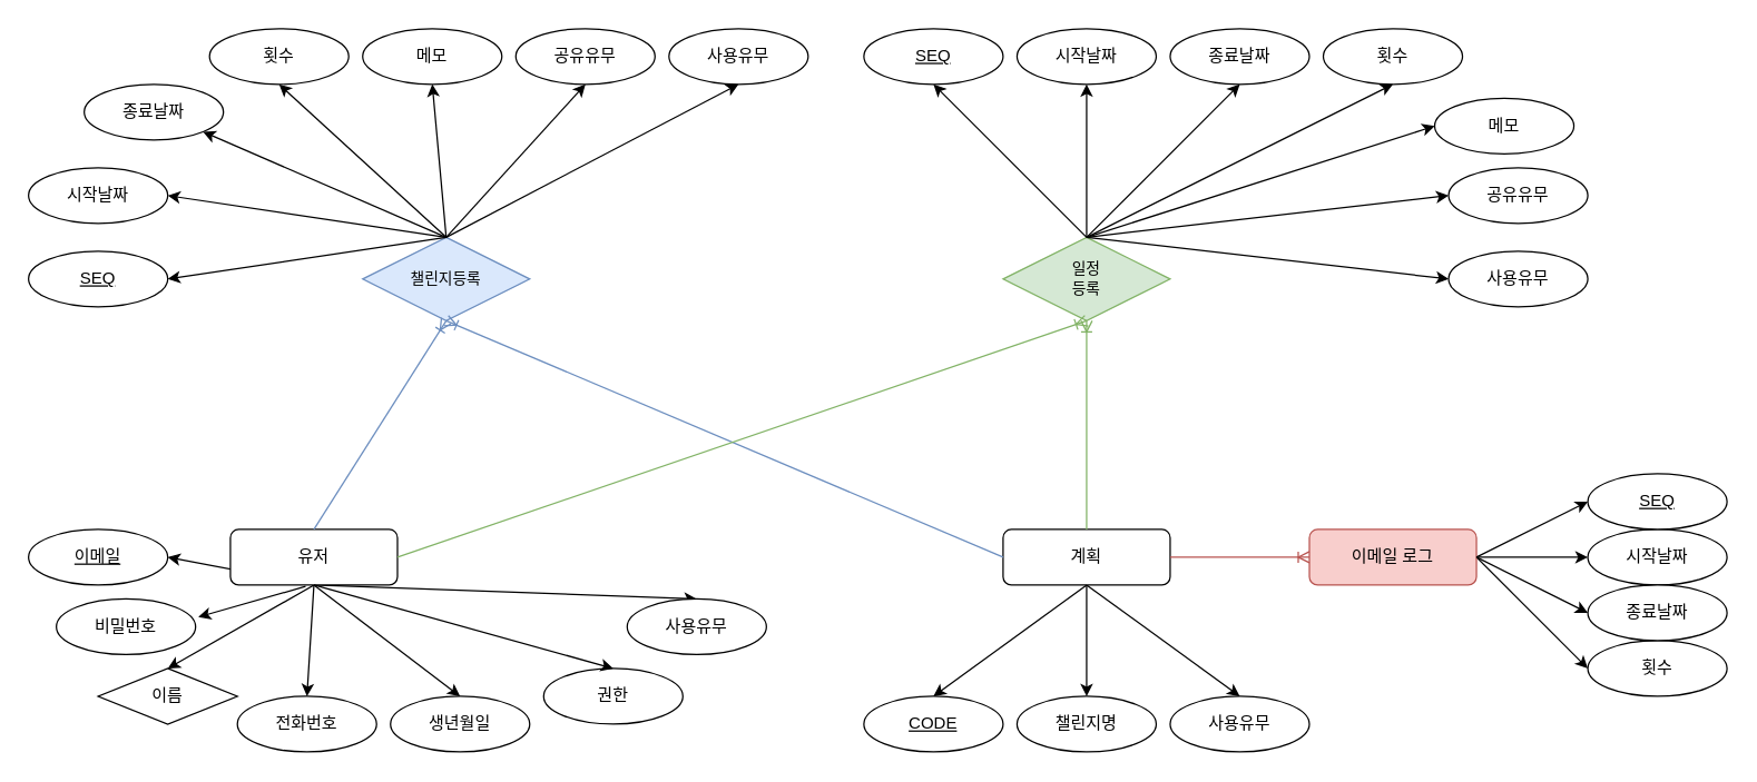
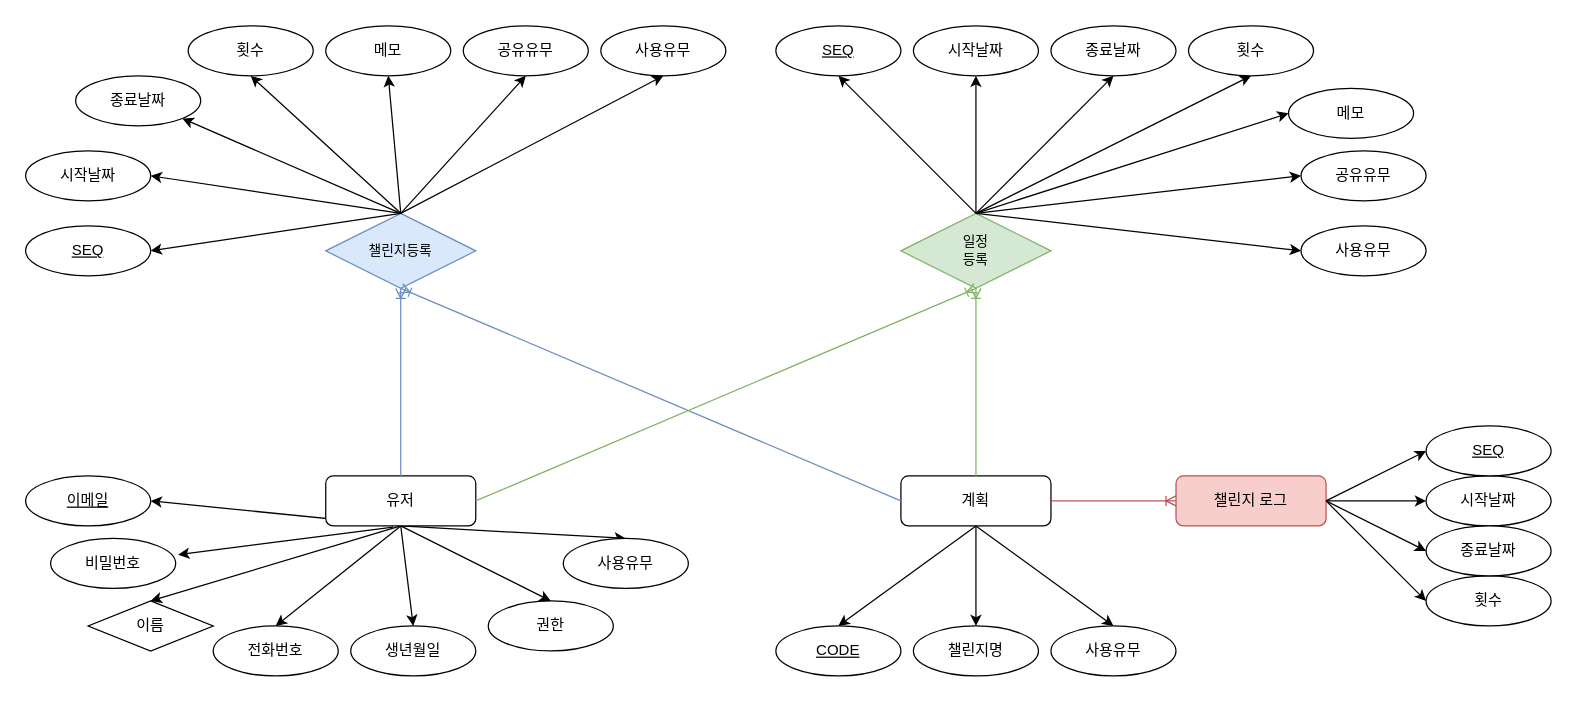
  <mxCell id="0" />
  <mxCell id="1" parent="0" />
  <mxCell id="2" style="rounded=0;orthogonalLoop=1;jettySize=auto;html=1;entryX=1;entryY=0.5;entryDx=0;entryDy=0;exitX=0.5;exitY=1;exitDx=0;exitDy=0;" parent="1" source="8" target="13" edge="1"><mxGeometry relative="1" as="geometry" /></mxCell>
  <mxCell id="3" style="edgeStyle=none;shape=connector;rounded=0;orthogonalLoop=1;jettySize=auto;html=1;entryX=1.02;entryY=0.325;entryDx=0;entryDy=0;labelBackgroundColor=default;strokeColor=default;fontFamily=Helvetica;fontSize=11;fontColor=default;endArrow=classic;exitX=0.45;exitY=1.025;exitDx=0;exitDy=0;exitPerimeter=0;entryPerimeter=0;" parent="1" source="8" target="17" edge="1"><mxGeometry relative="1" as="geometry" /></mxCell>
  <mxCell id="4" style="edgeStyle=none;shape=connector;rounded=0;orthogonalLoop=1;jettySize=auto;html=1;entryX=0.5;entryY=0;entryDx=0;entryDy=0;labelBackgroundColor=default;strokeColor=default;fontFamily=Helvetica;fontSize=11;fontColor=default;endArrow=classic;exitX=0.5;exitY=1;exitDx=0;exitDy=0;" parent="1" source="8" target="14" edge="1"><mxGeometry relative="1" as="geometry" /></mxCell>
  <mxCell id="5" style="edgeStyle=none;shape=connector;rounded=0;orthogonalLoop=1;jettySize=auto;html=1;entryX=0.5;entryY=0;entryDx=0;entryDy=0;labelBackgroundColor=default;strokeColor=default;fontFamily=Helvetica;fontSize=11;fontColor=default;endArrow=classic;exitX=0.5;exitY=1;exitDx=0;exitDy=0;" parent="1" source="8" target="18" edge="1"><mxGeometry relative="1" as="geometry" /></mxCell>
  <mxCell id="6" style="edgeStyle=none;shape=connector;rounded=0;orthogonalLoop=1;jettySize=auto;html=1;entryX=0.5;entryY=0;entryDx=0;entryDy=0;labelBackgroundColor=default;strokeColor=default;fontFamily=Helvetica;fontSize=11;fontColor=default;endArrow=classic;exitX=0.5;exitY=1;exitDx=0;exitDy=0;" parent="1" source="8" target="15" edge="1"><mxGeometry relative="1" as="geometry" /></mxCell>
  <mxCell id="7" style="edgeStyle=none;shape=connector;rounded=0;orthogonalLoop=1;jettySize=auto;html=1;entryX=0.5;entryY=0;entryDx=0;entryDy=0;labelBackgroundColor=default;strokeColor=default;fontFamily=Helvetica;fontSize=11;fontColor=default;endArrow=classic;exitX=0.5;exitY=1;exitDx=0;exitDy=0;" parent="1" source="8" target="16" edge="1"><mxGeometry relative="1" as="geometry" /></mxCell>
- <mxCell id="8" value="유저" style="rounded=1;whiteSpace=wrap;html=1;" parent="1" vertex="1"><mxGeometry x="165" y="380" width="120" height="40" as="geometry" /></mxCell>
+ <mxCell id="8" value="유저" style="rounded=1;whiteSpace=wrap;html=1;" parent="1" vertex="1"><mxGeometry x="260" y="380" width="120" height="40" as="geometry" /></mxCell>
  <mxCell id="9" style="edgeStyle=none;shape=connector;rounded=0;orthogonalLoop=1;jettySize=auto;html=1;entryX=0.5;entryY=0;entryDx=0;entryDy=0;labelBackgroundColor=default;strokeColor=default;fontFamily=Helvetica;fontSize=11;fontColor=default;endArrow=classic;exitX=0.5;exitY=1;exitDx=0;exitDy=0;" parent="1" source="12" target="21" edge="1"><mxGeometry relative="1" as="geometry" /></mxCell>
  <mxCell id="10" style="edgeStyle=none;shape=connector;rounded=0;orthogonalLoop=1;jettySize=auto;html=1;entryX=0;entryY=0.5;entryDx=0;entryDy=0;labelBackgroundColor=default;strokeColor=default;fontFamily=Helvetica;fontSize=11;fontColor=default;endArrow=classic;exitX=1;exitY=0.5;exitDx=0;exitDy=0;" parent="1" source="58" target="20" edge="1"><mxGeometry relative="1" as="geometry" /></mxCell>
  <mxCell id="11" style="edgeStyle=none;shape=connector;rounded=0;orthogonalLoop=1;jettySize=auto;html=1;entryX=0.5;entryY=0;entryDx=0;entryDy=0;labelBackgroundColor=default;strokeColor=default;fontFamily=Helvetica;fontSize=11;fontColor=default;endArrow=classic;exitX=0.5;exitY=1;exitDx=0;exitDy=0;" parent="1" source="12" target="22" edge="1"><mxGeometry relative="1" as="geometry" /></mxCell>
  <mxCell id="12" value="계획" style="rounded=1;whiteSpace=wrap;html=1;" parent="1" vertex="1"><mxGeometry x="720" y="380" width="120" height="40" as="geometry" /></mxCell>
  <mxCell id="13" value="이메일" style="ellipse;whiteSpace=wrap;html=1;align=center;fontStyle=4;" parent="1" vertex="1"><mxGeometry x="20" y="380" width="100" height="40" as="geometry" /></mxCell>
  <mxCell id="14" value="이름" style="rhombus;whiteSpace=wrap;html=1;align=center;" parent="1" vertex="1"><mxGeometry x="70" y="480" width="100" height="40" as="geometry" /></mxCell>
  <mxCell id="15" value="생년월일" style="ellipse;whiteSpace=wrap;html=1;align=center;" parent="1" vertex="1"><mxGeometry x="280" y="500" width="100" height="40" as="geometry" /></mxCell>
  <mxCell id="16" value="사용유무" style="ellipse;whiteSpace=wrap;html=1;align=center;" parent="1" vertex="1"><mxGeometry x="450" y="430" width="100" height="40" as="geometry" /></mxCell>
  <mxCell id="17" value="비밀번호" style="ellipse;whiteSpace=wrap;html=1;align=center;" parent="1" vertex="1"><mxGeometry x="40" y="430" width="100" height="40" as="geometry" /></mxCell>
  <mxCell id="18" value="전화번호" style="ellipse;whiteSpace=wrap;html=1;align=center;" parent="1" vertex="1"><mxGeometry x="170" y="500" width="100" height="40" as="geometry" /></mxCell>
  <mxCell id="19" value="CODE" style="ellipse;whiteSpace=wrap;html=1;align=center;fontStyle=4;" parent="1" vertex="1"><mxGeometry x="620" y="500" width="100" height="40" as="geometry" /></mxCell>
  <mxCell id="20" value="횟수" style="ellipse;whiteSpace=wrap;html=1;align=center;" parent="1" vertex="1"><mxGeometry x="1140" y="460" width="100" height="40" as="geometry" /></mxCell>
  <mxCell id="21" value="챌린지명" style="ellipse;whiteSpace=wrap;html=1;align=center;" parent="1" vertex="1"><mxGeometry x="730" y="500" width="100" height="40" as="geometry" /></mxCell>
  <mxCell id="22" value="사용유무" style="ellipse;whiteSpace=wrap;html=1;align=center;" parent="1" vertex="1"><mxGeometry x="840" y="500" width="100" height="40" as="geometry" /></mxCell>
  <mxCell id="23" style="edgeStyle=none;shape=connector;rounded=0;orthogonalLoop=1;jettySize=auto;html=1;entryX=0.5;entryY=0;entryDx=0;entryDy=0;labelBackgroundColor=default;strokeColor=default;fontFamily=Helvetica;fontSize=11;fontColor=default;endArrow=classic;exitX=0.5;exitY=1;exitDx=0;exitDy=0;" parent="1" source="12" target="19" edge="1"><mxGeometry relative="1" as="geometry"><mxPoint x="670" y="370" as="sourcePoint" /><mxPoint x="940" y="450" as="targetPoint" /></mxGeometry></mxCell>
  <mxCell id="24" value="챌린지등록" style="shape=rhombus;perimeter=rhombusPerimeter;whiteSpace=wrap;html=1;align=center;fontFamily=Helvetica;fontSize=11;fillColor=#dae8fc;strokeColor=#6c8ebf;" parent="1" vertex="1"><mxGeometry x="260" y="170" width="120" height="60" as="geometry" /></mxCell>
  <mxCell id="25" value="" style="fontSize=12;html=1;endArrow=ERoneToMany;rounded=0;labelBackgroundColor=default;strokeColor=#6c8ebf;fontFamily=Helvetica;fontColor=default;shape=connector;exitX=0.5;exitY=0;exitDx=0;exitDy=0;entryX=0.5;entryY=1;entryDx=0;entryDy=0;fillColor=#dae8fc;" parent="1" source="8" target="24" edge="1"><mxGeometry width="100" height="100" relative="1" as="geometry"><mxPoint x="390" y="360" as="sourcePoint" /><mxPoint x="490" y="260" as="targetPoint" /></mxGeometry></mxCell>
  <mxCell id="26" value="" style="fontSize=12;html=1;endArrow=ERoneToMany;rounded=0;labelBackgroundColor=default;strokeColor=#6c8ebf;fontFamily=Helvetica;fontColor=default;shape=connector;exitX=0;exitY=0.5;exitDx=0;exitDy=0;entryX=0.5;entryY=1;entryDx=0;entryDy=0;fillColor=#dae8fc;" parent="1" source="12" target="24" edge="1"><mxGeometry width="100" height="100" relative="1" as="geometry"><mxPoint x="580" y="360" as="sourcePoint" /><mxPoint x="910" y="180" as="targetPoint" /></mxGeometry></mxCell>
  <mxCell id="27" value="SEQ" style="ellipse;whiteSpace=wrap;html=1;align=center;fontStyle=4;" parent="1" vertex="1"><mxGeometry x="20" y="180" width="100" height="40" as="geometry" /></mxCell>
  <mxCell id="28" value="사용유무" style="ellipse;whiteSpace=wrap;html=1;align=center;" parent="1" vertex="1"><mxGeometry x="480" y="20" width="100" height="40" as="geometry" /></mxCell>
  <mxCell id="29" value="메모" style="ellipse;whiteSpace=wrap;html=1;align=center;" parent="1" vertex="1"><mxGeometry x="260" y="20" width="100" height="40" as="geometry" /></mxCell>
  <mxCell id="30" value="공유유무" style="ellipse;whiteSpace=wrap;html=1;align=center;" parent="1" vertex="1"><mxGeometry x="370" y="20" width="100" height="40" as="geometry" /></mxCell>
  <mxCell id="31" value="시작날짜" style="ellipse;whiteSpace=wrap;html=1;align=center;" parent="1" vertex="1"><mxGeometry x="20" y="120" width="100" height="40" as="geometry" /></mxCell>
  <mxCell id="32" value="횟수" style="ellipse;whiteSpace=wrap;html=1;align=center;" parent="1" vertex="1"><mxGeometry x="150" y="20" width="100" height="40" as="geometry" /></mxCell>
  <mxCell id="33" value="종료날짜" style="ellipse;whiteSpace=wrap;html=1;align=center;" parent="1" vertex="1"><mxGeometry x="60" y="60" width="100" height="40" as="geometry" /></mxCell>
  <mxCell id="34" style="rounded=0;orthogonalLoop=1;jettySize=auto;html=1;entryX=1;entryY=0.5;entryDx=0;entryDy=0;exitX=0.5;exitY=0;exitDx=0;exitDy=0;" parent="1" source="24" target="27" edge="1"><mxGeometry relative="1" as="geometry"><mxPoint x="240" y="140" as="sourcePoint" /><mxPoint x="-90" y="220" as="targetPoint" /></mxGeometry></mxCell>
  <mxCell id="35" style="rounded=0;orthogonalLoop=1;jettySize=auto;html=1;entryX=1;entryY=0.5;entryDx=0;entryDy=0;exitX=0.5;exitY=0;exitDx=0;exitDy=0;" parent="1" source="24" target="31" edge="1"><mxGeometry relative="1" as="geometry"><mxPoint x="340" y="190" as="sourcePoint" /><mxPoint x="10" y="70" as="targetPoint" /></mxGeometry></mxCell>
  <mxCell id="36" style="rounded=0;orthogonalLoop=1;jettySize=auto;html=1;entryX=1;entryY=1;entryDx=0;entryDy=0;exitX=0.5;exitY=0;exitDx=0;exitDy=0;" parent="1" source="24" target="33" edge="1"><mxGeometry relative="1" as="geometry"><mxPoint x="360" y="160" as="sourcePoint" /><mxPoint x="230" y="60" as="targetPoint" /></mxGeometry></mxCell>
  <mxCell id="37" style="rounded=0;orthogonalLoop=1;jettySize=auto;html=1;entryX=0.5;entryY=1;entryDx=0;entryDy=0;exitX=0.5;exitY=0;exitDx=0;exitDy=0;" parent="1" source="24" target="32" edge="1"><mxGeometry relative="1" as="geometry"><mxPoint x="400" y="190" as="sourcePoint" /><mxPoint x="310" y="70" as="targetPoint" /></mxGeometry></mxCell>
  <mxCell id="38" style="rounded=0;orthogonalLoop=1;jettySize=auto;html=1;entryX=0.5;entryY=1;entryDx=0;entryDy=0;exitX=0.5;exitY=0;exitDx=0;exitDy=0;" parent="1" source="24" target="29" edge="1"><mxGeometry relative="1" as="geometry"><mxPoint x="520" y="210" as="sourcePoint" /><mxPoint x="430" y="90" as="targetPoint" /></mxGeometry></mxCell>
  <mxCell id="39" style="rounded=0;orthogonalLoop=1;jettySize=auto;html=1;entryX=0.5;entryY=1;entryDx=0;entryDy=0;exitX=0.5;exitY=0;exitDx=0;exitDy=0;" parent="1" source="24" target="28" edge="1"><mxGeometry relative="1" as="geometry"><mxPoint x="680" y="240" as="sourcePoint" /><mxPoint x="590" y="120" as="targetPoint" /></mxGeometry></mxCell>
  <mxCell id="40" style="rounded=0;orthogonalLoop=1;jettySize=auto;html=1;entryX=0.5;entryY=1;entryDx=0;entryDy=0;exitX=0.5;exitY=0;exitDx=0;exitDy=0;" parent="1" source="24" target="30" edge="1"><mxGeometry relative="1" as="geometry"><mxPoint x="580" y="250" as="sourcePoint" /><mxPoint x="490" y="130" as="targetPoint" /></mxGeometry></mxCell>
  <mxCell id="41" value="일정&lt;br&gt;등록" style="shape=rhombus;perimeter=rhombusPerimeter;whiteSpace=wrap;html=1;align=center;fontFamily=Helvetica;fontSize=11;fillColor=#d5e8d4;strokeColor=#82b366;" parent="1" vertex="1"><mxGeometry x="720" y="170" width="120" height="60" as="geometry" /></mxCell>
  <mxCell id="42" value="SEQ" style="ellipse;whiteSpace=wrap;html=1;align=center;fontStyle=4;" parent="1" vertex="1"><mxGeometry x="620" y="20" width="100" height="40" as="geometry" /></mxCell>
  <mxCell id="43" value="사용유무" style="ellipse;whiteSpace=wrap;html=1;align=center;" parent="1" vertex="1"><mxGeometry x="1040" y="180" width="100" height="40" as="geometry" /></mxCell>
  <mxCell id="44" value="메모" style="ellipse;whiteSpace=wrap;html=1;align=center;" parent="1" vertex="1"><mxGeometry x="1030" y="70" width="100" height="40" as="geometry" /></mxCell>
  <mxCell id="45" value="공유유무" style="ellipse;whiteSpace=wrap;html=1;align=center;" parent="1" vertex="1"><mxGeometry x="1040" y="120" width="100" height="40" as="geometry" /></mxCell>
  <mxCell id="46" value="시작날짜" style="ellipse;whiteSpace=wrap;html=1;align=center;" parent="1" vertex="1"><mxGeometry x="730" y="20" width="100" height="40" as="geometry" /></mxCell>
  <mxCell id="47" value="횟수" style="ellipse;whiteSpace=wrap;html=1;align=center;" parent="1" vertex="1"><mxGeometry x="950" y="20" width="100" height="40" as="geometry" /></mxCell>
  <mxCell id="48" value="종료날짜" style="ellipse;whiteSpace=wrap;html=1;align=center;" parent="1" vertex="1"><mxGeometry x="840" y="20" width="100" height="40" as="geometry" /></mxCell>
  <mxCell id="49" style="rounded=0;orthogonalLoop=1;jettySize=auto;html=1;entryX=0.5;entryY=1;entryDx=0;entryDy=0;exitX=0.5;exitY=0;exitDx=0;exitDy=0;" parent="1" source="41" target="42" edge="1"><mxGeometry relative="1" as="geometry"><mxPoint x="1030" y="140" as="sourcePoint" /><mxPoint x="700" y="220" as="targetPoint" /></mxGeometry></mxCell>
  <mxCell id="50" style="rounded=0;orthogonalLoop=1;jettySize=auto;html=1;entryX=0.5;entryY=1;entryDx=0;entryDy=0;exitX=0.5;exitY=0;exitDx=0;exitDy=0;" parent="1" source="41" target="46" edge="1"><mxGeometry relative="1" as="geometry"><mxPoint x="1130" y="190" as="sourcePoint" /><mxPoint x="800" y="70" as="targetPoint" /></mxGeometry></mxCell>
  <mxCell id="51" style="rounded=0;orthogonalLoop=1;jettySize=auto;html=1;entryX=0.5;entryY=1;entryDx=0;entryDy=0;exitX=0.5;exitY=0;exitDx=0;exitDy=0;" parent="1" source="41" target="48" edge="1"><mxGeometry relative="1" as="geometry"><mxPoint x="1150" y="160" as="sourcePoint" /><mxPoint x="1020" y="60" as="targetPoint" /></mxGeometry></mxCell>
  <mxCell id="52" style="rounded=0;orthogonalLoop=1;jettySize=auto;html=1;entryX=0.5;entryY=1;entryDx=0;entryDy=0;exitX=0.5;exitY=0;exitDx=0;exitDy=0;" parent="1" source="41" target="47" edge="1"><mxGeometry relative="1" as="geometry"><mxPoint x="1190" y="190" as="sourcePoint" /><mxPoint x="1100" y="70" as="targetPoint" /></mxGeometry></mxCell>
  <mxCell id="53" style="rounded=0;orthogonalLoop=1;jettySize=auto;html=1;entryX=0;entryY=0.5;entryDx=0;entryDy=0;exitX=0.5;exitY=0;exitDx=0;exitDy=0;" parent="1" source="41" target="44" edge="1"><mxGeometry relative="1" as="geometry"><mxPoint x="1310" y="210" as="sourcePoint" /><mxPoint x="1220" y="90" as="targetPoint" /></mxGeometry></mxCell>
  <mxCell id="54" style="rounded=0;orthogonalLoop=1;jettySize=auto;html=1;entryX=0;entryY=0.5;entryDx=0;entryDy=0;exitX=0.5;exitY=0;exitDx=0;exitDy=0;" parent="1" source="41" target="43" edge="1"><mxGeometry relative="1" as="geometry"><mxPoint x="1470" y="240" as="sourcePoint" /><mxPoint x="1380" y="120" as="targetPoint" /></mxGeometry></mxCell>
  <mxCell id="55" style="rounded=0;orthogonalLoop=1;jettySize=auto;html=1;entryX=0;entryY=0.5;entryDx=0;entryDy=0;exitX=0.5;exitY=0;exitDx=0;exitDy=0;" parent="1" source="41" target="45" edge="1"><mxGeometry relative="1" as="geometry"><mxPoint x="1370" y="250" as="sourcePoint" /><mxPoint x="1280" y="130" as="targetPoint" /></mxGeometry></mxCell>
  <mxCell id="56" value="" style="fontSize=12;html=1;endArrow=ERoneToMany;rounded=0;labelBackgroundColor=default;strokeColor=#82b366;fontFamily=Helvetica;fontColor=default;shape=connector;exitX=1;exitY=0.5;exitDx=0;exitDy=0;entryX=0.5;entryY=1;entryDx=0;entryDy=0;fillColor=#d5e8d4;" parent="1" source="8" target="41" edge="1"><mxGeometry width="100" height="100" relative="1" as="geometry"><mxPoint x="490" y="390" as="sourcePoint" /><mxPoint x="500" y="240" as="targetPoint" /></mxGeometry></mxCell>
  <mxCell id="57" value="" style="fontSize=12;html=1;endArrow=ERoneToMany;rounded=0;labelBackgroundColor=default;strokeColor=#82b366;fontFamily=Helvetica;fontColor=default;shape=connector;exitX=0.5;exitY=0;exitDx=0;exitDy=0;entryX=0.5;entryY=1;entryDx=0;entryDy=0;fillColor=#d5e8d4;" parent="1" source="12" target="41" edge="1"><mxGeometry width="100" height="100" relative="1" as="geometry"><mxPoint x="970" y="370" as="sourcePoint" /><mxPoint x="970" y="220" as="targetPoint" /></mxGeometry></mxCell>
- <mxCell id="58" value="이메일 로그" style="rounded=1;whiteSpace=wrap;html=1;fillColor=#f8cecc;strokeColor=#b85450;" parent="1" vertex="1"><mxGeometry x="940" y="380" width="120" height="40" as="geometry" /></mxCell>
+ <mxCell id="58" value="챌린지 로그" style="rounded=1;whiteSpace=wrap;html=1;fillColor=#f8cecc;strokeColor=#b85450;" parent="1" vertex="1"><mxGeometry x="940" y="380" width="120" height="40" as="geometry" /></mxCell>
  <mxCell id="59" style="edgeStyle=none;shape=connector;rounded=0;orthogonalLoop=1;jettySize=auto;html=1;entryX=0;entryY=0.5;entryDx=0;entryDy=0;labelBackgroundColor=default;strokeColor=default;fontFamily=Helvetica;fontSize=11;fontColor=default;endArrow=classic;exitX=1;exitY=0.5;exitDx=0;exitDy=0;" parent="1" source="58" target="61" edge="1"><mxGeometry relative="1" as="geometry"><mxPoint x="1400" y="420" as="sourcePoint" /><mxPoint x="1230" y="500" as="targetPoint" /></mxGeometry></mxCell>
  <mxCell id="60" style="edgeStyle=none;shape=connector;rounded=0;orthogonalLoop=1;jettySize=auto;html=1;entryX=0;entryY=0.5;entryDx=0;entryDy=0;labelBackgroundColor=default;strokeColor=default;fontFamily=Helvetica;fontSize=11;fontColor=default;endArrow=classic;exitX=1;exitY=0.5;exitDx=0;exitDy=0;" parent="1" source="58" target="62" edge="1"><mxGeometry relative="1" as="geometry"><mxPoint x="1400" y="420" as="sourcePoint" /></mxGeometry></mxCell>
  <mxCell id="61" value="시작날짜" style="ellipse;whiteSpace=wrap;html=1;align=center;" parent="1" vertex="1"><mxGeometry x="1140" y="380" width="100" height="40" as="geometry" /></mxCell>
  <mxCell id="62" value="종료날짜" style="ellipse;whiteSpace=wrap;html=1;align=center;" parent="1" vertex="1"><mxGeometry x="1140" y="420" width="100" height="40" as="geometry" /></mxCell>
  <mxCell id="63" value="" style="fontSize=12;html=1;endArrow=ERoneToMany;rounded=0;labelBackgroundColor=default;strokeColor=#b85450;fontFamily=Helvetica;fontColor=default;shape=connector;exitX=1;exitY=0.5;exitDx=0;exitDy=0;entryX=0;entryY=0.5;entryDx=0;entryDy=0;fillColor=#f8cecc;" parent="1" source="12" target="58" edge="1"><mxGeometry width="100" height="100" relative="1" as="geometry"><mxPoint x="1030" y="420" as="sourcePoint" /><mxPoint x="1130" y="270" as="targetPoint" /></mxGeometry></mxCell>
  <mxCell id="64" style="edgeStyle=orthogonalEdgeStyle;rounded=0;orthogonalLoop=1;jettySize=auto;html=1;exitX=0.5;exitY=1;exitDx=0;exitDy=0;" parent="1" edge="1"><mxGeometry relative="1" as="geometry"><mxPoint x="1230" y="540" as="sourcePoint" /><mxPoint x="1230" y="540" as="targetPoint" /></mxGeometry></mxCell>
  <mxCell id="65" value="SEQ" style="ellipse;whiteSpace=wrap;html=1;align=center;fontStyle=4;" parent="1" vertex="1"><mxGeometry x="1140" y="340" width="100" height="40" as="geometry" /></mxCell>
  <mxCell id="66" style="edgeStyle=none;shape=connector;rounded=0;orthogonalLoop=1;jettySize=auto;html=1;entryX=0;entryY=0.5;entryDx=0;entryDy=0;labelBackgroundColor=default;strokeColor=default;fontFamily=Helvetica;fontSize=11;fontColor=default;endArrow=classic;exitX=1;exitY=0.5;exitDx=0;exitDy=0;" parent="1" source="58" target="65" edge="1"><mxGeometry relative="1" as="geometry"><mxPoint x="1340" y="400" as="sourcePoint" /><mxPoint x="1390" y="390" as="targetPoint" /></mxGeometry></mxCell>
  <mxCell id="67" value="권한" style="ellipse;whiteSpace=wrap;html=1;align=center;" parent="1" vertex="1"><mxGeometry x="390" y="480" width="100" height="40" as="geometry" /></mxCell>
  <mxCell id="68" style="edgeStyle=none;shape=connector;rounded=0;orthogonalLoop=1;jettySize=auto;html=1;entryX=0.5;entryY=0;entryDx=0;entryDy=0;labelBackgroundColor=default;strokeColor=default;fontFamily=Helvetica;fontSize=11;fontColor=default;endArrow=classic;exitX=0.5;exitY=1;exitDx=0;exitDy=0;" parent="1" source="8" target="67" edge="1"><mxGeometry relative="1" as="geometry"><mxPoint x="330" y="430" as="sourcePoint" /><mxPoint x="510" y="440" as="targetPoint" /></mxGeometry></mxCell>
